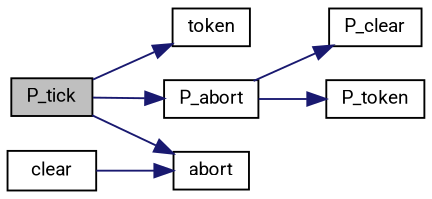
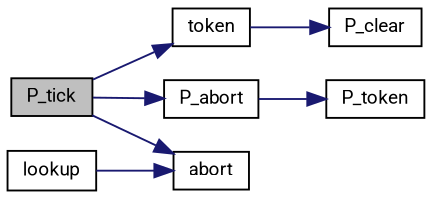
  digraph {
    fontname=Roboto
    rankdir=LR
    node [color=black fillcolor=white fontname=Roboto fontsize=10 shape=record style=filled]
    edge [color=midnightblue fontname=Roboto fontsize=10 labelfontname=Helvetica labelfontsize=10 style=solid]
    n1 [fillcolor=grey75 fontcolor=black height=0.2 label=P_tick width=0.4]
    n2 [height=0.2 label=token width=0.4]
    n3 [height=0.2 label=abort width=0.4]
    n4 [height=0.2 label=P_abort width=0.4]
-   n5 [height=0.2 label=clear width=0.4]
+   n5 [height=0.2 label=lookup width=0.4]
    n6 [height=0.2 label=P_clear width=0.4]
    n7 [height=0.2 label=P_token width=0.4]
    n1 -> n2
    n1 -> n3
    n1 -> n4
-   n4 -> n6
+   n2 -> n6
    n4 -> n7
    n5 -> n3
  }
